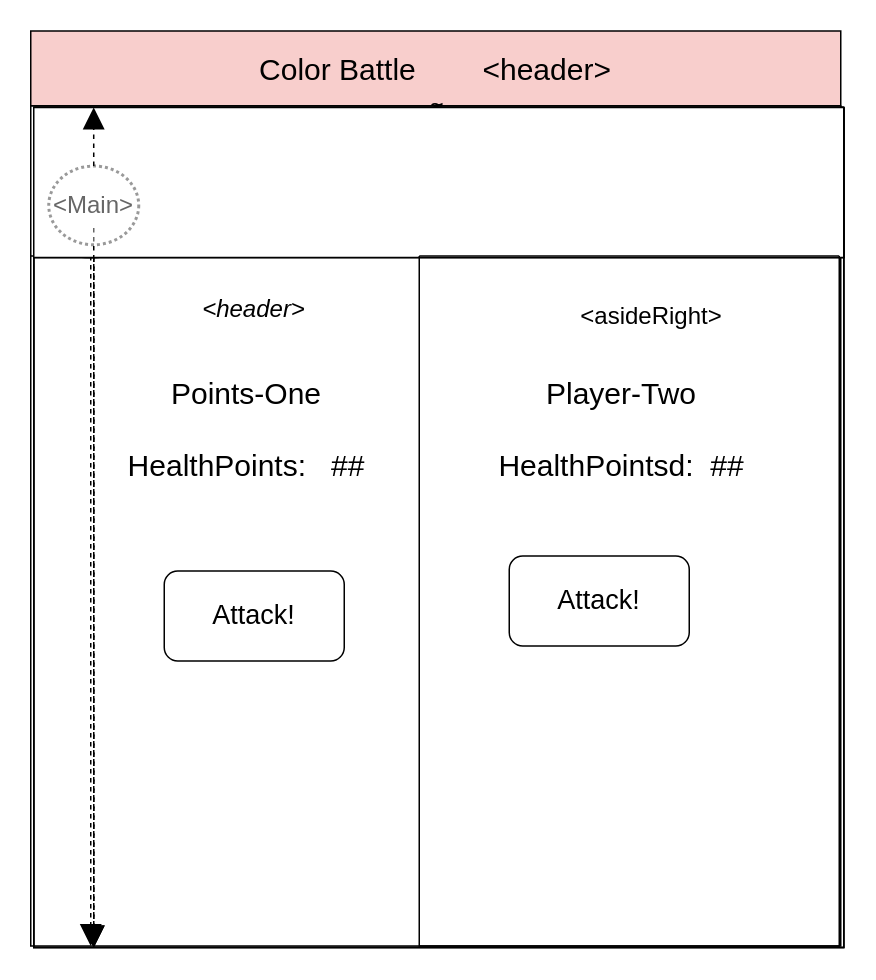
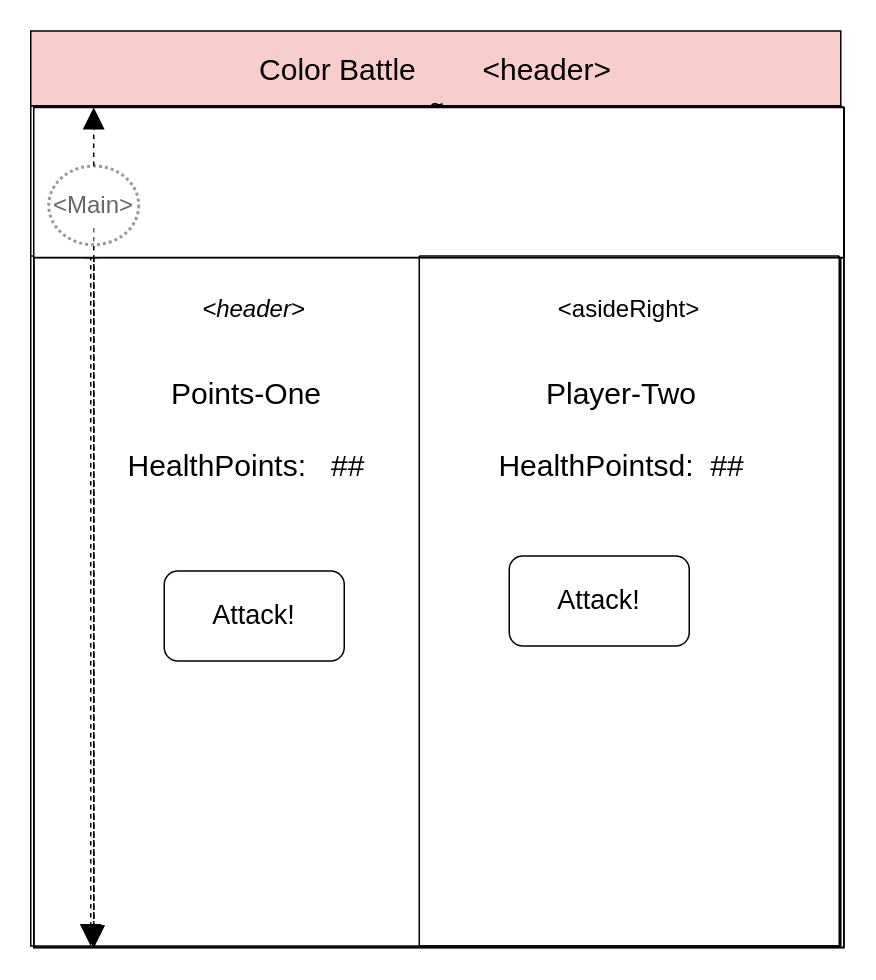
  <mxCell id="0" />
  <mxCell id="1" parent="0" />
  <mxCell id="2" value="&lt;font style=&quot;font-size: 20px;&quot;&gt;Color Battle&amp;nbsp; &amp;nbsp; &amp;nbsp; &amp;nbsp; &amp;lt;header&amp;gt;&lt;/font&gt;" style="rounded=0;whiteSpace=wrap;html=1;fillColor=#f8cecc;" parent="1" vertex="1"><mxGeometry x="20" y="20" width="540" height="50" as="geometry" /></mxCell>
  <mxCell id="3" value="s" style="swimlane;startSize=0;" parent="1" vertex="1"><mxGeometry x="20" y="70" width="540" height="560" as="geometry" /></mxCell>
  <mxCell id="4" value="Main" style="text;html=1;align=center;verticalAlign=middle;resizable=0;points=[];autosize=1;strokeColor=none;fillColor=none;" parent="3" vertex="1"><mxGeometry x="20" y="65" width="50" height="30" as="geometry" /></mxCell>
  <mxCell id="5" value="" style="rounded=0;whiteSpace=wrap;html=1;" parent="3" vertex="1"><mxGeometry width="540" height="100" as="geometry" /></mxCell>
  <mxCell id="6" value="Main" style="text;html=1;strokeColor=none;fillColor=none;align=center;verticalAlign=middle;whiteSpace=wrap;rounded=0;" parent="3" vertex="1"><mxGeometry x="10" y="70" width="60" height="30" as="geometry" /></mxCell>
  <mxCell id="7" value="" style="endArrow=block;html=1;rounded=0;entryX=0.074;entryY=0;entryDx=0;entryDy=0;entryPerimeter=0;dashed=1;endSize=12;endFill=1;" parent="3" target="5" edge="1"><mxGeometry width="50" height="50" relative="1" as="geometry"><mxPoint x="40" y="70" as="sourcePoint" /><mxPoint x="90" y="20" as="targetPoint" /></mxGeometry></mxCell>
  <mxCell id="8" value="" style="endArrow=block;html=1;rounded=0;exitX=0.5;exitY=1;exitDx=0;exitDy=0;dashed=1;endFill=1;strokeWidth=1;endSize=12;" parent="3" source="6" edge="1"><mxGeometry width="50" height="50" relative="1" as="geometry"><mxPoint x="70" y="220" as="sourcePoint" /><mxPoint x="40" y="560" as="targetPoint" /></mxGeometry></mxCell>
  <mxCell id="9" value="" style="ellipse;whiteSpace=wrap;html=1;opacity=40;strokeWidth=4;shadow=0;" parent="3" vertex="1"><mxGeometry x="20" y="70" width="40" height="30" as="geometry" /></mxCell>
  <mxCell id="10" value="&lt;" style="swimlane;startSize=0;" parent="3" vertex="1"><mxGeometry x="2" y="1" width="540" height="560" as="geometry" /></mxCell>
  <mxCell id="11" value="Main" style="text;html=1;align=center;verticalAlign=middle;resizable=0;points=[];autosize=1;strokeColor=none;fillColor=none;" parent="10" vertex="1"><mxGeometry x="20" y="65" width="50" height="30" as="geometry" /></mxCell>
  <mxCell id="12" value="" style="rounded=0;whiteSpace=wrap;html=1;" parent="10" vertex="1"><mxGeometry width="540" height="100" as="geometry" /></mxCell>
  <mxCell id="13" value="&lt;font style=&quot;font-size: 18px;&quot;&gt;&amp;lt;main&amp;gt;&lt;/font&gt;" style="text;html=1;strokeColor=none;fillColor=none;align=center;verticalAlign=middle;whiteSpace=wrap;rounded=0;" parent="10" vertex="1"><mxGeometry x="10" y="70" width="60" height="30" as="geometry" /></mxCell>
  <mxCell id="14" value="" style="endArrow=block;html=1;rounded=0;entryX=0.074;entryY=0;entryDx=0;entryDy=0;entryPerimeter=0;dashed=1;endSize=12;endFill=1;" parent="10" target="12" edge="1"><mxGeometry width="50" height="50" relative="1" as="geometry"><mxPoint x="40" y="70" as="sourcePoint" /><mxPoint x="90" y="20" as="targetPoint" /></mxGeometry></mxCell>
  <mxCell id="15" value="" style="endArrow=block;html=1;rounded=0;exitX=0.5;exitY=1;exitDx=0;exitDy=0;dashed=1;endFill=1;strokeWidth=1;endSize=12;" parent="10" source="13" edge="1"><mxGeometry width="50" height="50" relative="1" as="geometry"><mxPoint x="70" y="220" as="sourcePoint" /><mxPoint x="40" y="560" as="targetPoint" /></mxGeometry></mxCell>
  <mxCell id="16" value="&lt;font style=&quot;font-size: 16px;&quot;&gt;&lt;i&gt;&amp;lt;header&amp;gt;&lt;/i&gt;&lt;/font&gt;" style="text;html=1;strokeColor=none;fillColor=none;align=center;verticalAlign=middle;whiteSpace=wrap;rounded=0;" parent="10" vertex="1"><mxGeometry x="117" y="119" width="60" height="30" as="geometry" /></mxCell>
  <mxCell id="17" value="Damage Points!" style="text;html=1;strokeColor=none;fillColor=none;align=center;verticalAlign=middle;whiteSpace=wrap;rounded=0;fontSize=20;horizontal=1;spacing=17;" parent="10" vertex="1"><mxGeometry x="227" y="40" width="60" height="30" as="geometry" /></mxCell>
  <mxCell id="18" value="&lt;font style=&quot;font-size: 18px;&quot;&gt;Attack!&lt;/font&gt;" style="rounded=1;whiteSpace=wrap;html=1;" parent="10" vertex="1"><mxGeometry x="87" y="309" width="120" height="60" as="geometry" /></mxCell>
  <mxCell id="19" value="" style="swimlane;startSize=0;" parent="10" vertex="1"><mxGeometry width="540" height="560" as="geometry" /></mxCell>
  <mxCell id="20" value="Main" style="text;html=1;align=center;verticalAlign=middle;resizable=0;points=[];autosize=1;strokeColor=none;fillColor=none;" parent="19" vertex="1"><mxGeometry x="20" y="65" width="50" height="30" as="geometry" /></mxCell>
  <mxCell id="21" value="" style="rounded=0;whiteSpace=wrap;html=1;" parent="19" vertex="1"><mxGeometry width="540" height="100" as="geometry" /></mxCell>
  <mxCell id="22" value="&lt;font style=&quot;font-size: 18px;&quot;&gt;&amp;lt;main&amp;gt;&lt;/font&gt;" style="text;html=1;strokeColor=none;fillColor=none;align=center;verticalAlign=middle;whiteSpace=wrap;rounded=0;" parent="19" vertex="1"><mxGeometry x="10" y="70" width="60" height="30" as="geometry" /></mxCell>
  <mxCell id="23" value="" style="endArrow=block;html=1;rounded=0;entryX=0.074;entryY=0;entryDx=0;entryDy=0;entryPerimeter=0;dashed=1;endSize=12;endFill=1;" parent="19" target="21" edge="1"><mxGeometry width="50" height="50" relative="1" as="geometry"><mxPoint x="40" y="70" as="sourcePoint" /><mxPoint x="90" y="20" as="targetPoint" /></mxGeometry></mxCell>
  <mxCell id="24" value="" style="endArrow=block;html=1;rounded=0;exitX=0.5;exitY=1;exitDx=0;exitDy=0;dashed=1;endFill=1;strokeWidth=1;endSize=12;" parent="19" source="22" edge="1"><mxGeometry width="50" height="50" relative="1" as="geometry"><mxPoint x="70" y="220" as="sourcePoint" /><mxPoint x="40" y="560" as="targetPoint" /></mxGeometry></mxCell>
  <mxCell id="25" value="Damage Points!" style="text;html=1;strokeColor=none;fillColor=none;align=center;verticalAlign=middle;whiteSpace=wrap;rounded=0;fontSize=20;horizontal=1;spacing=17;" parent="19" vertex="1"><mxGeometry x="227" y="40" width="60" height="30" as="geometry" /></mxCell>
  <mxCell id="26" value="&lt;font style=&quot;font-size: 18px;&quot;&gt;Attack!&lt;/font&gt;" style="rounded=1;whiteSpace=wrap;html=1;" parent="19" vertex="1"><mxGeometry x="317" y="299" width="120" height="60" as="geometry" /></mxCell>
  <mxCell id="27" value="s" style="swimlane;startSize=0;" parent="19" vertex="1"><mxGeometry width="540" height="560" as="geometry" /></mxCell>
  <mxCell id="28" value="Main" style="text;html=1;align=center;verticalAlign=middle;resizable=0;points=[];autosize=1;strokeColor=none;fillColor=none;" parent="27" vertex="1"><mxGeometry x="20" y="65" width="50" height="30" as="geometry" /></mxCell>
  <mxCell id="29" value="" style="rounded=0;whiteSpace=wrap;html=1;" parent="27" vertex="1"><mxGeometry width="540" height="100" as="geometry" /></mxCell>
  <mxCell id="30" value="&amp;lt;Main&amp;gt;" style="text;html=1;strokeColor=none;fillColor=none;align=center;verticalAlign=middle;whiteSpace=wrap;rounded=0;fontSize=16;" parent="27" vertex="1"><mxGeometry x="10" y="50.25" width="60" height="30" as="geometry" /></mxCell>
  <mxCell id="31" value="" style="endArrow=block;html=1;rounded=0;entryX=0.074;entryY=0;entryDx=0;entryDy=0;entryPerimeter=0;dashed=1;endSize=12;endFill=1;" parent="27" target="29" edge="1" source="33"><mxGeometry width="50" height="50" relative="1" as="geometry"><mxPoint x="40" y="70" as="sourcePoint" /><mxPoint x="90" y="20" as="targetPoint" /></mxGeometry></mxCell>
  <mxCell id="32" value="" style="endArrow=block;html=1;rounded=0;exitX=0.5;exitY=1;exitDx=0;exitDy=0;dashed=1;endFill=1;strokeWidth=1;endSize=12;" parent="27" source="30" edge="1"><mxGeometry width="50" height="50" relative="1" as="geometry"><mxPoint x="70" y="220" as="sourcePoint" /><mxPoint x="40" y="560" as="targetPoint" /></mxGeometry></mxCell>
  <mxCell id="33" value="" style="ellipse;whiteSpace=wrap;html=1;opacity=40;strokeWidth=2;shadow=0;dashed=1;dashPattern=1 1;" parent="27" vertex="1"><mxGeometry x="10" y="39" width="60" height="52.5" as="geometry" /></mxCell>
  <mxCell id="34" value="Points-One&lt;br style=&quot;font-size: 20px;&quot;&gt;&lt;br style=&quot;font-size: 20px;&quot;&gt;HealthPoints:&amp;nbsp; &amp;nbsp;##" style="text;html=1;strokeColor=none;fillColor=none;align=center;verticalAlign=middle;whiteSpace=wrap;rounded=0;fontSize=20;" parent="27" vertex="1"><mxGeometry x="47" y="199" width="190" height="30" as="geometry" /></mxCell>
  <mxCell id="35" value="" style="swimlane;startSize=0;" parent="1" vertex="1"><mxGeometry x="279" y="170" width="280" height="460" as="geometry" /></mxCell>
- <mxCell id="36" value="&lt;font style=&quot;font-size: 16px;&quot;&gt;&amp;lt;asideRight&amp;gt;&lt;/font&gt;" style="text;html=1;strokeColor=none;fillColor=none;align=center;verticalAlign=middle;whiteSpace=wrap;rounded=0;fontSize=16;" parent="35" vertex="1"><mxGeometry x="95" y="25" width="120" height="30" as="geometry" /></mxCell>
+ <mxCell id="36" value="&lt;font style=&quot;font-size: 16px;&quot;&gt;&amp;lt;asideRight&amp;gt;&lt;/font&gt;" style="text;html=1;strokeColor=none;fillColor=none;align=center;verticalAlign=middle;whiteSpace=wrap;rounded=0;fontSize=16;" parent="35" vertex="1"><mxGeometry x="80" y="20" width="120" height="30" as="geometry" /></mxCell>
  <mxCell id="37" value="Player-Two&lt;br style=&quot;font-size: 20px;&quot;&gt;&lt;br style=&quot;font-size: 20px;&quot;&gt;HealthPointsd:&amp;nbsp; ##" style="text;html=1;strokeColor=none;fillColor=none;align=center;verticalAlign=middle;whiteSpace=wrap;rounded=0;fontSize=20;" parent="35" vertex="1"><mxGeometry x="40" y="100" width="190" height="30" as="geometry" /></mxCell>
